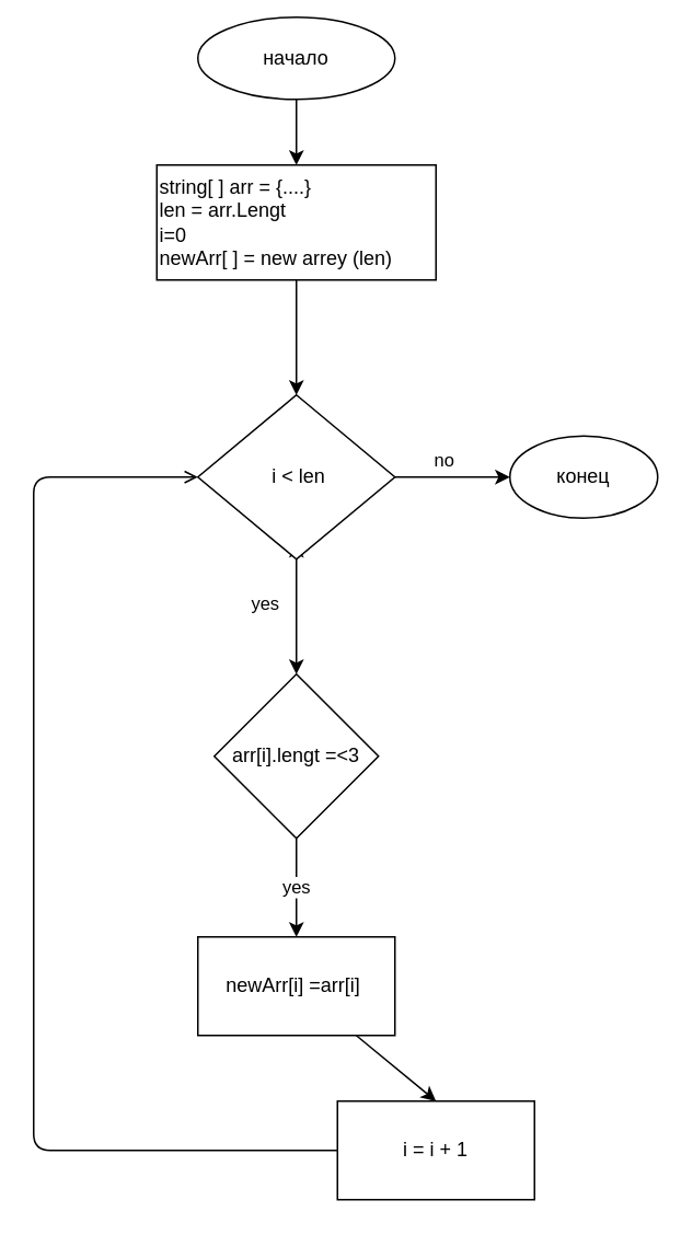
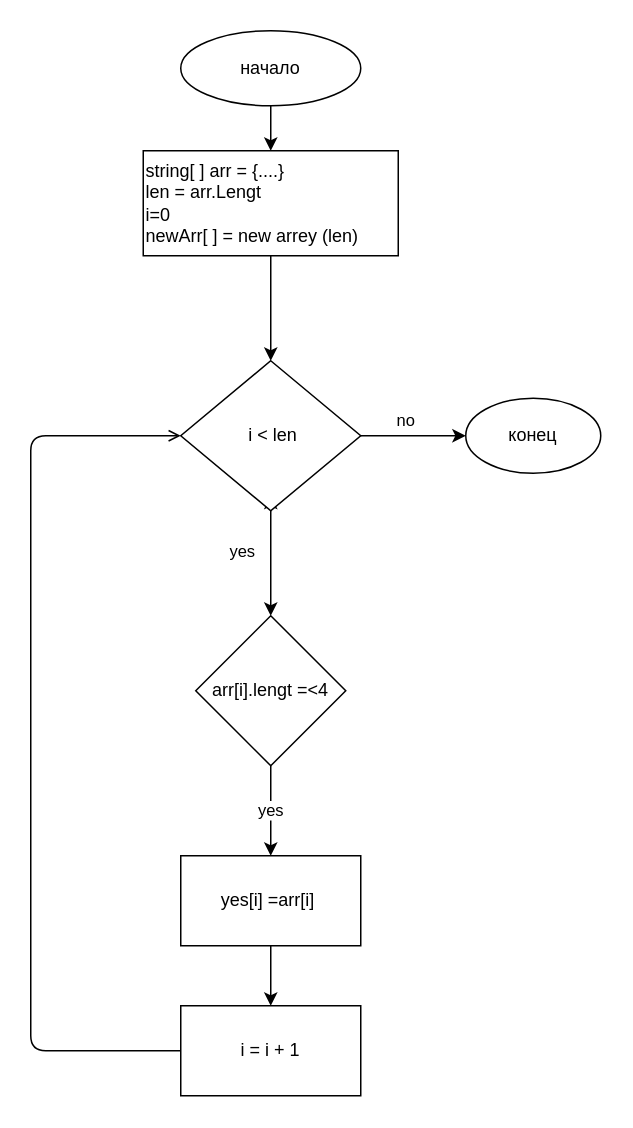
  <mxCell id="0" />
  <mxCell id="1" parent="0" />
  <mxCell id="2" style="edgeStyle=none;html=1;entryX=0.5;entryY=0;entryDx=0;entryDy=0;" parent="1" source="3" target="5" edge="1"><mxGeometry relative="1" as="geometry" /></mxCell>
- <mxCell id="3" value="начало" style="ellipse;whiteSpace=wrap;html=1;" parent="1" vertex="1"><mxGeometry x="120" y="10" width="120" height="50" as="geometry" /></mxCell>
+ <mxCell id="3" value="начало" style="ellipse;whiteSpace=wrap;html=1;" parent="1" vertex="1"><mxGeometry x="120" y="20" width="120" height="50" as="geometry" /></mxCell>
  <mxCell id="4" style="edgeStyle=none;html=1;entryX=0.5;entryY=0;entryDx=0;entryDy=0;" parent="1" source="5" target="10" edge="1"><mxGeometry relative="1" as="geometry" /></mxCell>
  <mxCell id="5" value="string[ ] arr = {....}&lt;br&gt;len = arr.Lengt&lt;br&gt;i=0&lt;br&gt;newArr[ ] = new arrey (len)" style="rounded=0;whiteSpace=wrap;html=1;align=left;" parent="1" vertex="1"><mxGeometry x="95" y="100" width="170" height="70" as="geometry" /></mxCell>
  <mxCell id="6" style="edgeStyle=none;html=1;entryX=0.5;entryY=0;entryDx=0;entryDy=0;" parent="1" source="10" target="12" edge="1"><mxGeometry relative="1" as="geometry" /></mxCell>
  <mxCell id="7" value="yes" style="edgeLabel;html=1;align=center;verticalAlign=middle;resizable=0;points=[];" vertex="1" connectable="0" parent="6"><mxGeometry x="-0.263" y="2" relative="1" as="geometry"><mxPoint x="-22" as="offset" /></mxGeometry></mxCell>
  <mxCell id="8" style="edgeStyle=none;html=1;entryX=0.5;entryY=0;entryDx=0;entryDy=0;" parent="1" source="10" edge="1"><mxGeometry relative="1" as="geometry"><mxPoint x="180" y="330" as="targetPoint" /></mxGeometry></mxCell>
  <mxCell id="9" value="no" style="edgeStyle=none;html=1;exitX=1;exitY=0.5;exitDx=0;exitDy=0;" edge="1" parent="1" source="10"><mxGeometry x="-0.143" y="10" relative="1" as="geometry"><mxPoint x="310" y="290" as="targetPoint" /><mxPoint as="offset" /></mxGeometry></mxCell>
  <mxCell id="10" value="&amp;nbsp;i &amp;lt; len" style="rhombus;whiteSpace=wrap;html=1;" parent="1" vertex="1"><mxGeometry x="120" y="240" width="120" height="100" as="geometry" /></mxCell>
  <mxCell id="11" value="yes" style="edgeStyle=none;html=1;entryX=0.5;entryY=0;entryDx=0;entryDy=0;exitX=0.5;exitY=1;exitDx=0;exitDy=0;" edge="1" parent="1" source="12" target="14"><mxGeometry relative="1" as="geometry"><mxPoint x="180" y="520" as="sourcePoint" /><Array as="points"><mxPoint x="180" y="540" /></Array></mxGeometry></mxCell>
- <mxCell id="12" value="arr[i].lengt =&amp;lt;3" style="rhombus;whiteSpace=wrap;html=1;" parent="1" vertex="1"><mxGeometry x="130" y="410" width="100" height="100" as="geometry" /></mxCell>
+ <mxCell id="12" value="arr[i].lengt =&amp;lt;4" style="rhombus;whiteSpace=wrap;html=1;" parent="1" vertex="1"><mxGeometry x="130" y="410" width="100" height="100" as="geometry" /></mxCell>
  <mxCell id="13" style="edgeStyle=none;html=1;entryX=0.5;entryY=0;entryDx=0;entryDy=0;" edge="1" parent="1" source="14" target="16"><mxGeometry relative="1" as="geometry" /></mxCell>
- <mxCell id="14" value="newArr[i] =arr[i]&amp;nbsp;" style="rounded=0;whiteSpace=wrap;html=1;" vertex="1" parent="1"><mxGeometry x="120" y="570" width="120" height="60" as="geometry" /></mxCell>
+ <mxCell id="14" value="yes[i] =arr[i]&amp;nbsp;" style="rounded=0;whiteSpace=wrap;html=1;" vertex="1" parent="1"><mxGeometry x="120" y="570" width="120" height="60" as="geometry" /></mxCell>
  <mxCell id="15" style="edgeStyle=none;html=1;entryX=0;entryY=0.5;entryDx=0;entryDy=0;endArrow=open;" edge="1" parent="1" source="16" target="10"><mxGeometry relative="1" as="geometry"><mxPoint x="30" y="700" as="targetPoint" /><Array as="points"><mxPoint x="20" y="700" /><mxPoint x="20" y="290" /></Array></mxGeometry></mxCell>
- <mxCell id="16" value="i = i + 1" style="rounded=0;whiteSpace=wrap;html=1;" vertex="1" parent="1"><mxGeometry x="205" y="670" width="120" height="60" as="geometry" /></mxCell>
+ <mxCell id="16" value="i = i + 1" style="rounded=0;whiteSpace=wrap;html=1;" vertex="1" parent="1"><mxGeometry x="120" y="670" width="120" height="60" as="geometry" /></mxCell>
  <mxCell id="17" value="конец" style="ellipse;whiteSpace=wrap;html=1;" vertex="1" parent="1"><mxGeometry x="310" y="265" width="90" height="50" as="geometry" /></mxCell>
